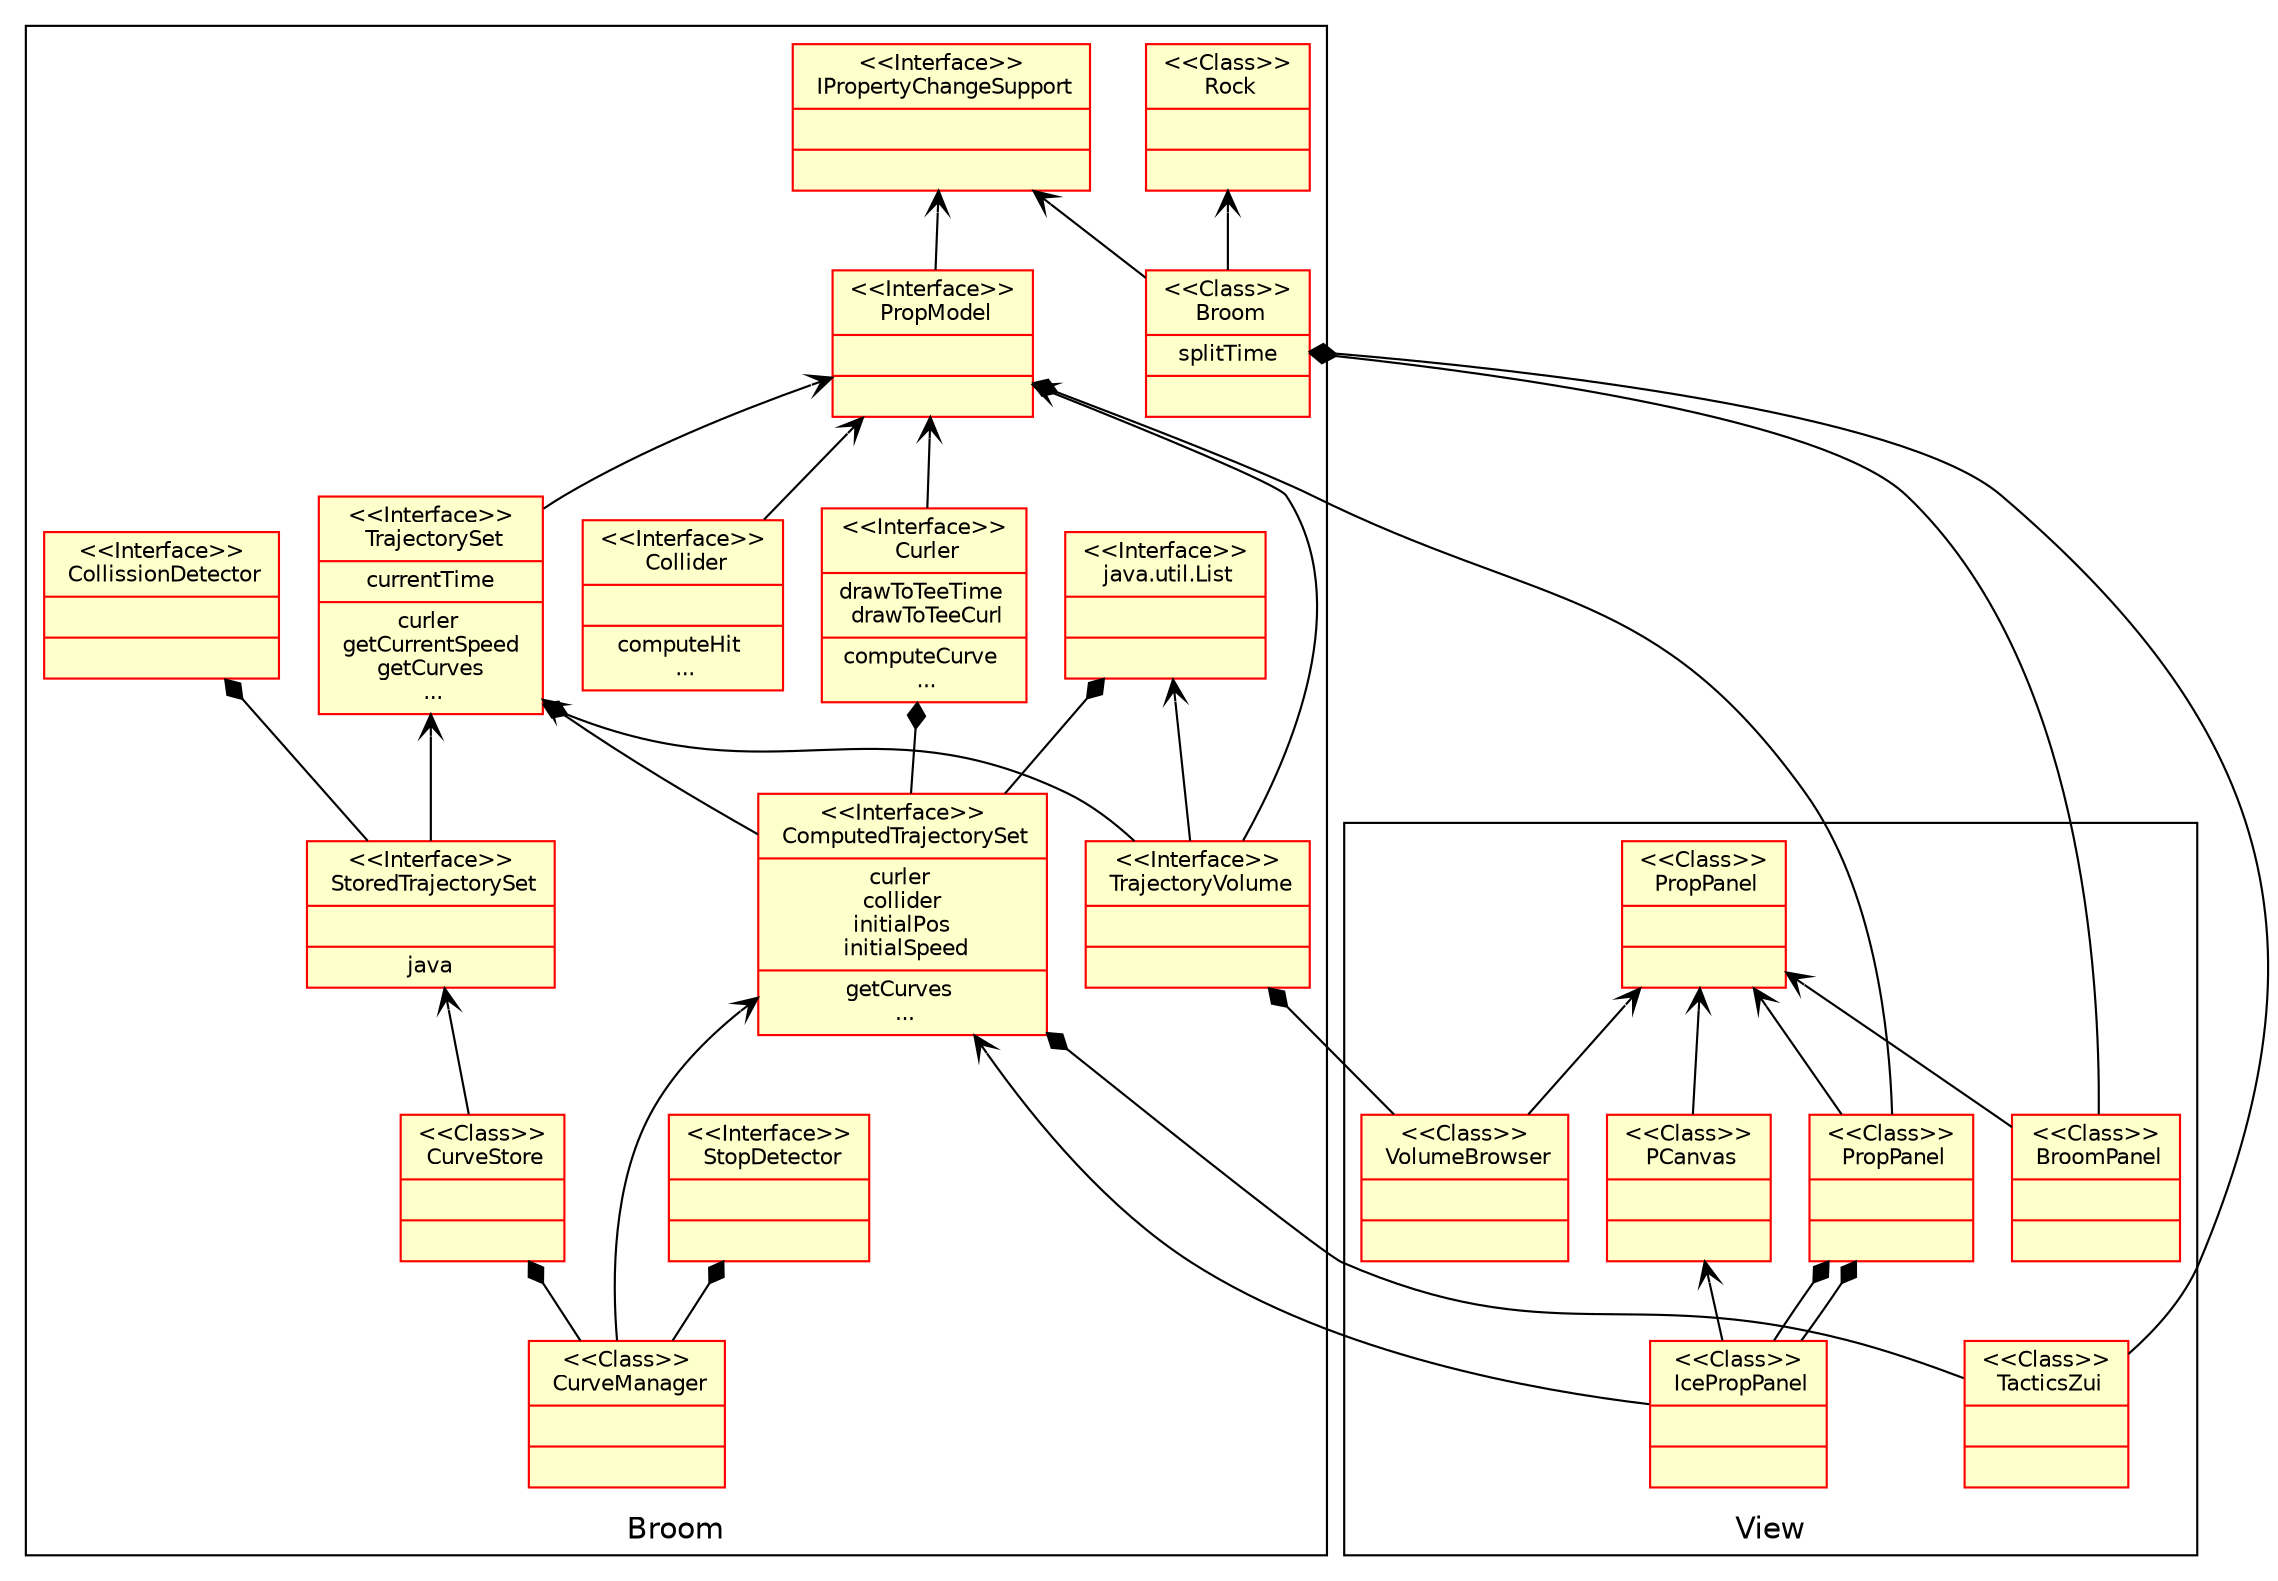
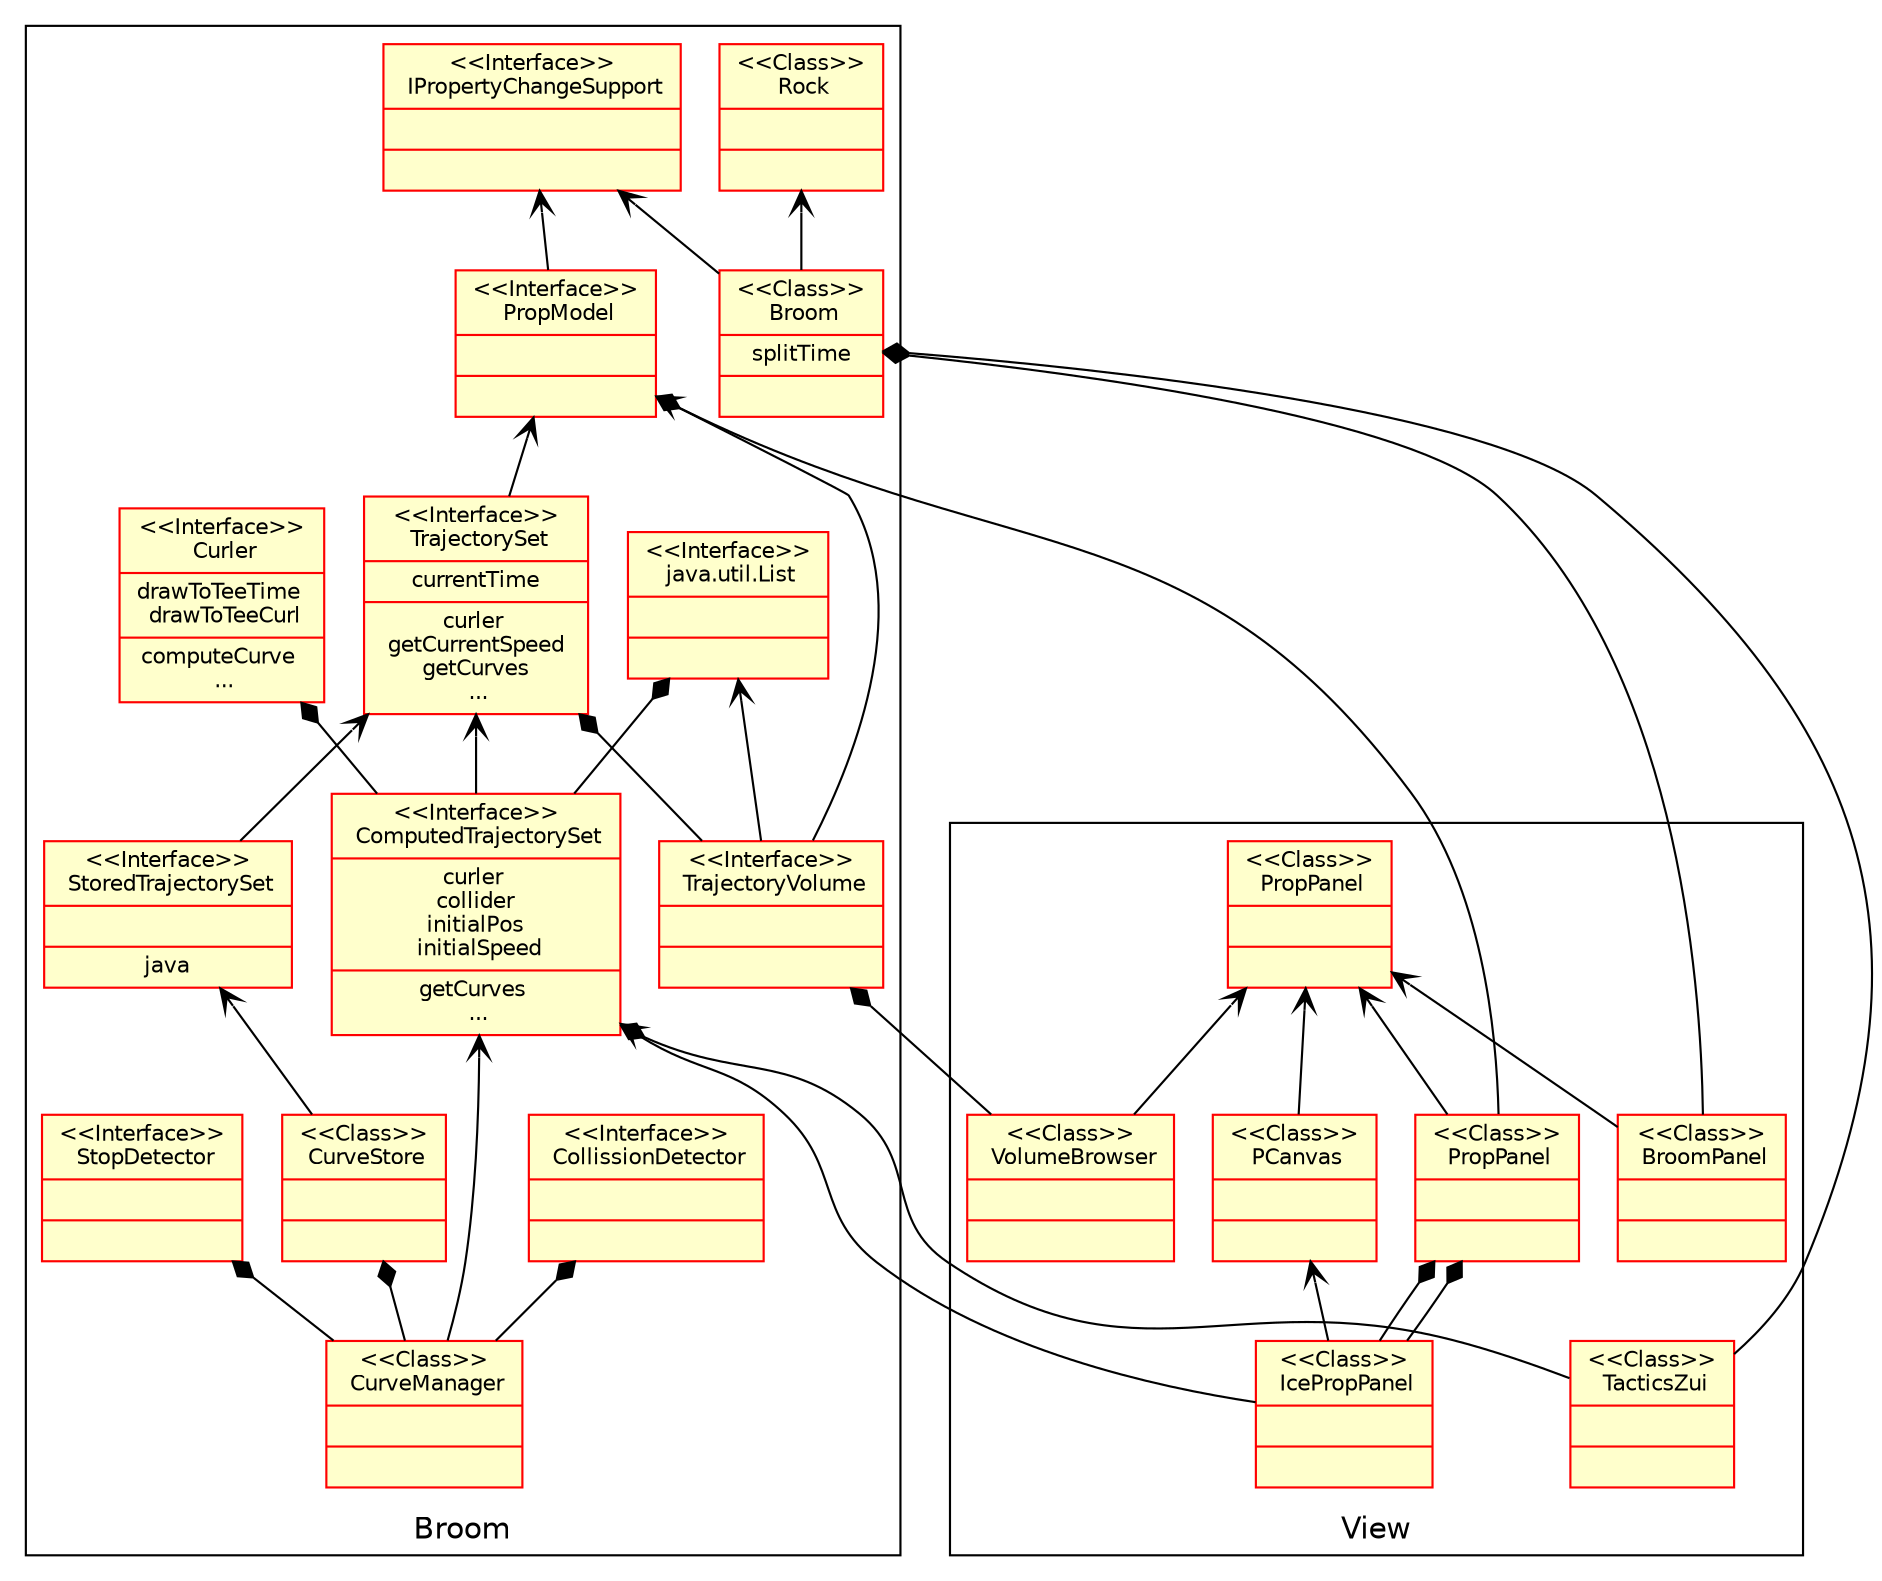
  digraph {
    fontname=Helvetica
    rankdir=BT
    node [color=red fillcolor="#FFFFCC" fontcolor=black fontname=Helvetica fontsize=10 labeljust=r shape=record style=filled]
    edge [arrowhead=open]
    n1 [label="{ \<\<Interface\>\>\n java.util.List||}"]
    n2 [label="{ \<\<Interface\>\>\n PropModel||}"]
    n3 [label="{ \<\<Interface\>\>\n IPropertyChangeSupport|| }"]
    n4 [label="{ \<\<Class\>\>\n Rock|| }"]
    n5 [label="{ \<\<Interface\>\>\n TrajectorySet| 		currentTime | 		curler \n 		getCurrentSpeed \n 		getCurves \n 		... }"]
    n6 [label="{ \<\<Interface\>\>\n ComputedTrajectorySet| 		curler \n 		collider \n 		initialPos \n 		initialSpeed | 		getCurves \n 		... }"]
    n7 [label="{ \<\<Interface\>\>\n Curler| 		drawToTeeTime \n 		drawToTeeCurl | 		computeCurve \n 		... }"]
-   n8 [label="{ \<\<Interface\>\>\n Collider| | 		computeHit \n 		... }"]
    n9 [label="{ \<\<Interface\>\>\n StoredTrajectorySet|| java }"]
    n10 [label="{ \<\<Interface\>\>\n TrajectoryVolume||}"]
    n11 [label="{ \<\<Interface\>\>\n CollissionDetector | | }"]
    n12 [label="{ \<\<Interface\>\>\n StopDetector | | }"]
    n13 [label="{ \<\<Class\>\>\n CurveStore|| }"]
    n14 [label="{ \<\<Class\>\>\n CurveManager|| }"]
    n15 [label="{ \<\<Class\>\>\n Broom|splitTime| }"]
    n16 [label="{ \<\<Class\>\>\n PropPanel|| }"]
    n17 [label="{ \<\<Class\>\>\n PCanvas|| }"]
    n18 [label="{ \<\<Class\>\>\n PropPanel|| }"]
    n19 [label="{ \<\<Class\>\>\n BroomPanel|| }"]
    n20 [label="{ \<\<Class\>\>\n VolumeBrowser|| }"]
    n21 [label="{ \<\<Class\>\>\n IcePropPanel|| }"]
    n22 [label="{ \<\<Class\>\>\n TacticsZui|| }"]
    subgraph cluster_1 {
      label=Broom
      n1
      n2
      n3
      n4
      n5
      n6
      n7
-     n8
      n9
      n10
      n11
      n12
      n13
      n14
      n15
    }
    subgraph cluster_2 {
      label=View
      n16
      n17
      n18
      n19
      n20
      n21
      n22
    }
    n2 -> n3
    n5 -> n2
    n6 -> n1 [arrowhead=diamond]
    n6 -> n5
    n6 -> n7 [arrowhead=diamond]
-   n7 -> n2
-   n8 -> n2
    n9 -> n5
    n10 -> n1
    n10 -> n2
    n10 -> n5 [arrowhead=diamond]
    n13 -> n9
    n14 -> n6
-   n9 -> n11 [arrowhead=diamond]
+   n14 -> n11 [arrowhead=diamond]
    n14 -> n12 [arrowhead=diamond]
    n14 -> n13 [arrowhead=diamond]
    n15 -> n3
    n15 -> n4
    n17 -> n16
    n18 -> n2 [arrowhead=diamond]
    n18 -> n16
    n19 -> n15 [arrowhead=diamond]
    n19 -> n16
    n20 -> n10 [arrowhead=diamond]
    n20 -> n16
    n21 -> n6
    n21 -> n17
    n21 -> n18 [arrowhead=diamond]
    n21 -> n18 [arrowhead=diamond]
    n22 -> n6 [arrowhead=diamond]
    n22 -> n15 [arrowhead=diamond]
  }
